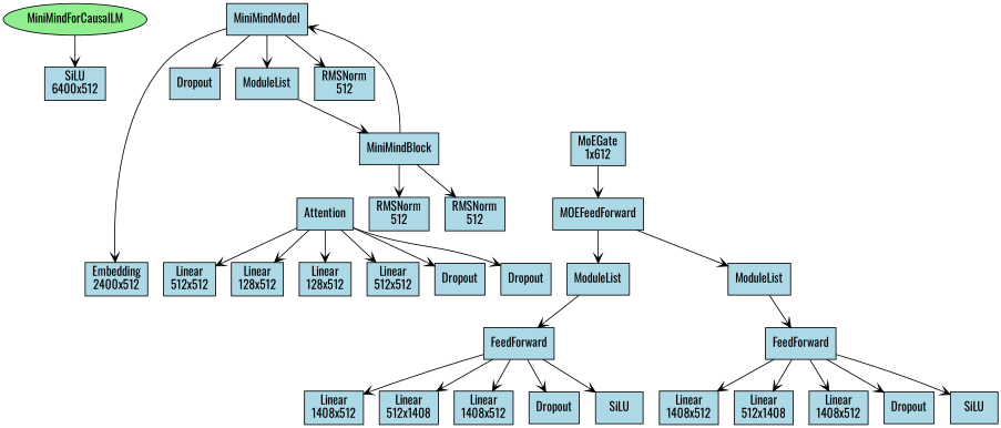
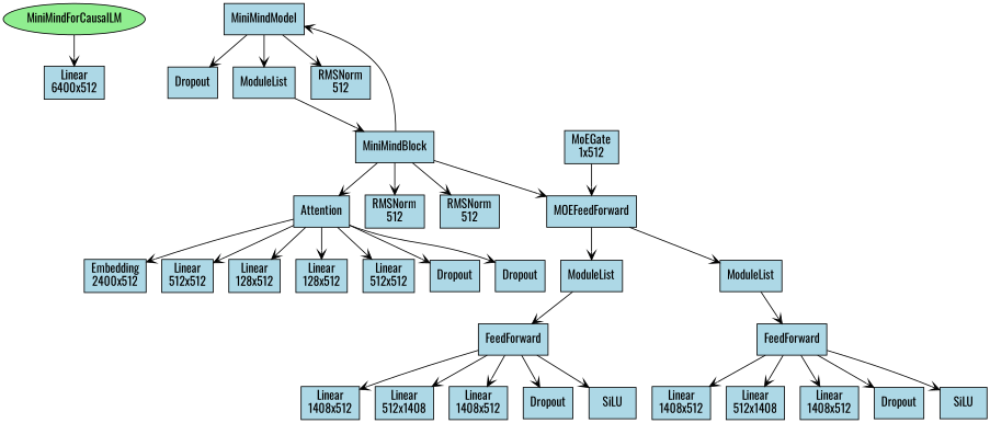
  digraph {
    fontname=Oswald
    rankdir=TB
    node [fillcolor=lightblue fontname=Oswald shape=box style=filled]
    edge [arrowhead=vee fontname=Oswald]
    MiniMindForCausalLM [fillcolor=lightgreen shape=ellipse]
-   n2 [label="SiLU\n6400x512"]
+   n2 [label="Linear\n6400x512"]
    n3 [label=MiniMindModel]
    n4 [label="Embedding\n2400x512"]
    n5 [label=Dropout]
    n6 [label=ModuleList]
    n7 [label="RMSNorm\n512"]
    n8 [label=MiniMindBlock]
    n9 [label=Attention]
    n10 [label="RMSNorm\n512"]
    n11 [label="RMSNorm\n512"]
    n12 [label=MOEFeedForward]
    n13 [label="Linear\n512x512"]
    n14 [label="Linear\n128x512"]
    n15 [label="Linear\n128x512"]
    n16 [label="Linear\n512x512"]
    n17 [label=Dropout]
    n18 [label=Dropout]
    n19 [label=ModuleList]
    n20 [label=ModuleList]
    n21 [label=FeedForward]
-   n22 [label="MoEGate\n1x612"]
+   n22 [label="MoEGate\n1x512"]
    n23 [label=FeedForward]
    n24 [label="Linear\n1408x512"]
    n25 [label="Linear\n512x1408"]
    n26 [label="Linear\n1408x512"]
    n27 [label=Dropout]
    n28 [label=SiLU]
    n29 [label="Linear\n1408x512"]
    n30 [label="Linear\n512x1408"]
    n31 [label="Linear\n1408x512"]
    n32 [label=Dropout]
    n33 [label=SiLU]
    MiniMindForCausalLM -> n2
-   n3 -> n4
+   n9 -> n4
    n3 -> n5
    n3 -> n6
    n3 -> n7
    n6 -> n8
    n8 -> n3
+   n8 -> n9
    n8 -> n10
    n8 -> n11
+   n8 -> n12
    n9 -> n13
    n9 -> n14
    n9 -> n15
    n9 -> n16
    n9 -> n17
    n9 -> n18
    n12 -> n19
    n12 -> n20
    n19 -> n21
    n20 -> n23
    n21 -> n24
    n21 -> n25
    n21 -> n26
    n21 -> n27
    n21 -> n28
    n22 -> n12
    n23 -> n29
    n23 -> n30
    n23 -> n31
    n23 -> n32
    n23 -> n33
  }
